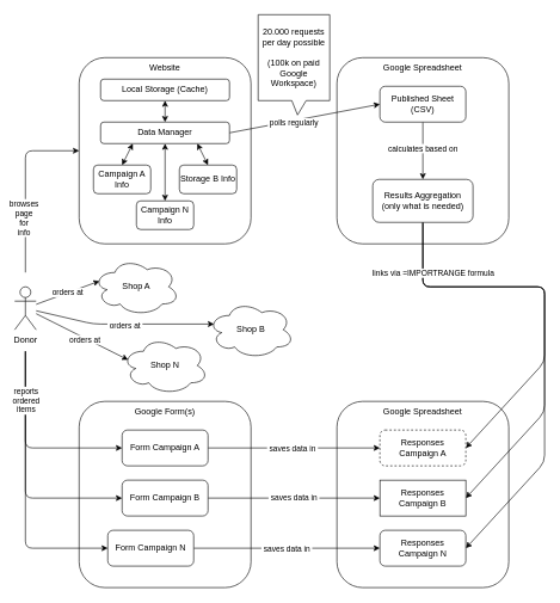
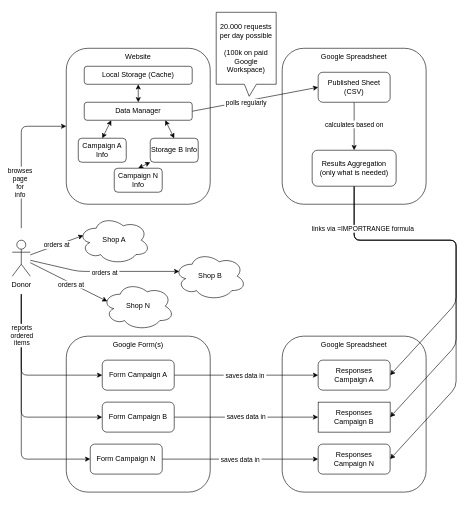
  <mxCell id="0" />
  <mxCell id="1" parent="0" />
  <mxCell id="2" value="Website" style="rounded=1;whiteSpace=wrap;html=1;verticalAlign=top;" vertex="1" parent="1"><mxGeometry x="110" y="80" width="240" height="260" as="geometry" /></mxCell>
  <mxCell id="3" value="Google Spreadsheet" style="rounded=1;whiteSpace=wrap;html=1;verticalAlign=top;" vertex="1" parent="1"><mxGeometry x="470" y="80" width="240" height="260" as="geometry" /></mxCell>
  <mxCell id="4" value="Google Spreadsheet" style="rounded=1;whiteSpace=wrap;html=1;verticalAlign=top;" vertex="1" parent="1"><mxGeometry x="470" y="560" width="240" height="260" as="geometry" /></mxCell>
  <mxCell id="5" value="Google Form(s)" style="rounded=1;whiteSpace=wrap;html=1;verticalAlign=top;" vertex="1" parent="1"><mxGeometry x="110" y="560" width="240" height="260" as="geometry" /></mxCell>
  <mxCell id="6" style="edgeStyle=none;html=1;entryX=0;entryY=0.5;entryDx=0;entryDy=0;exitX=1;exitY=0.5;exitDx=0;exitDy=0;" edge="1" parent="1" source="41" target="21"><mxGeometry relative="1" as="geometry"><mxPoint x="360" y="173" as="sourcePoint" /></mxGeometry></mxCell>
  <mxCell id="7" value="&amp;nbsp;polls regularly&amp;nbsp;" style="edgeLabel;html=1;align=center;verticalAlign=middle;resizable=0;points=[];" vertex="1" connectable="0" parent="6"><mxGeometry x="-0.169" y="-1" relative="1" as="geometry"><mxPoint x="2" y="1" as="offset" /></mxGeometry></mxCell>
  <mxCell id="8" style="edgeStyle=none;html=1;exitX=0.5;exitY=0;exitDx=0;exitDy=0;entryX=0.25;entryY=1;entryDx=0;entryDy=0;startArrow=classic;startFill=1;endArrow=classic;endFill=1;" edge="1" parent="1" source="9" target="41"><mxGeometry relative="1" as="geometry" /></mxCell>
  <mxCell id="9" value="Campaign A Info" style="rounded=1;whiteSpace=wrap;html=1;verticalAlign=middle;" vertex="1" parent="1"><mxGeometry x="130" y="230" width="80" height="40" as="geometry" /></mxCell>
  <mxCell id="10" style="edgeStyle=none;html=1;entryX=0;entryY=0.5;entryDx=0;entryDy=0;startArrow=none;startFill=0;endArrow=classic;endFill=1;" edge="1" parent="1" target="2"><mxGeometry relative="1" as="geometry"><mxPoint x="35" y="380" as="sourcePoint" /><Array as="points"><mxPoint x="35" y="210" /></Array></mxGeometry></mxCell>
  <mxCell id="11" value="browses&lt;br&gt;page&lt;br&gt;for&lt;br&gt;info" style="edgeLabel;html=1;align=center;verticalAlign=middle;resizable=0;points=[];" vertex="1" connectable="0" parent="10"><mxGeometry x="-0.372" y="3" relative="1" as="geometry"><mxPoint as="offset" /></mxGeometry></mxCell>
  <mxCell id="12" value="&amp;nbsp;orders at&amp;nbsp;" style="edgeStyle=none;html=1;entryX=0.07;entryY=0.4;entryDx=0;entryDy=0;entryPerimeter=0;startArrow=none;startFill=0;endArrow=classic;endFill=1;" edge="1" parent="1" source="18" target="46"><mxGeometry relative="1" as="geometry" /></mxCell>
  <mxCell id="13" style="edgeStyle=none;html=1;entryX=0.07;entryY=0.4;entryDx=0;entryDy=0;entryPerimeter=0;startArrow=none;startFill=0;endArrow=classic;endFill=1;" edge="1" parent="1" source="18" target="47"><mxGeometry relative="1" as="geometry"><Array as="points"><mxPoint x="130" y="452" /></Array></mxGeometry></mxCell>
  <mxCell id="14" value="&amp;nbsp;orders at&amp;nbsp;" style="edgeLabel;html=1;align=center;verticalAlign=middle;resizable=0;points=[];" vertex="1" connectable="0" parent="13"><mxGeometry x="0.006" y="-1" relative="1" as="geometry"><mxPoint as="offset" /></mxGeometry></mxCell>
  <mxCell id="15" style="edgeStyle=none;html=1;entryX=0.07;entryY=0.4;entryDx=0;entryDy=0;entryPerimeter=0;startArrow=none;startFill=0;endArrow=classic;endFill=1;" edge="1" parent="1" source="18" target="48"><mxGeometry relative="1" as="geometry" /></mxCell>
  <mxCell id="16" value="&amp;nbsp;orders at&amp;nbsp;" style="edgeLabel;html=1;align=center;verticalAlign=middle;resizable=0;points=[];" vertex="1" connectable="0" parent="15"><mxGeometry x="0.055" y="-2" relative="1" as="geometry"><mxPoint as="offset" /></mxGeometry></mxCell>
  <mxCell id="17" style="edgeStyle=none;html=1;entryX=0;entryY=0.5;entryDx=0;entryDy=0;startArrow=none;startFill=0;endArrow=classic;endFill=1;" edge="1" parent="1" target="29"><mxGeometry relative="1" as="geometry"><mxPoint x="35" y="490" as="sourcePoint" /><Array as="points"><mxPoint x="35" y="625" /></Array></mxGeometry></mxCell>
  <mxCell id="18" value="Donor" style="shape=umlActor;verticalLabelPosition=bottom;verticalAlign=top;html=1;outlineConnect=0;" vertex="1" parent="1"><mxGeometry x="20" y="400" width="30" height="60" as="geometry" /></mxCell>
  <mxCell id="19" style="edgeStyle=none;html=1;entryX=0.5;entryY=0;entryDx=0;entryDy=0;" edge="1" parent="1" source="21" target="26"><mxGeometry relative="1" as="geometry" /></mxCell>
  <mxCell id="20" value="calculates based on" style="edgeLabel;html=1;align=center;verticalAlign=middle;resizable=0;points=[];" vertex="1" connectable="0" parent="19"><mxGeometry x="-0.097" y="-1" relative="1" as="geometry"><mxPoint as="offset" /></mxGeometry></mxCell>
  <mxCell id="21" value="Published Sheet&lt;br&gt;(CSV)" style="rounded=1;whiteSpace=wrap;html=1;verticalAlign=middle;" vertex="1" parent="1"><mxGeometry x="530" y="120" width="120" height="50" as="geometry" /></mxCell>
  <mxCell id="22" style="edgeStyle=none;html=1;exitX=0.5;exitY=1;exitDx=0;exitDy=0;entryX=1;entryY=0.5;entryDx=0;entryDy=0;startArrow=none;startFill=0;endArrow=classic;endFill=1;" edge="1" parent="1" source="26" target="42"><mxGeometry relative="1" as="geometry"><Array as="points"><mxPoint x="590" y="400" /><mxPoint x="760" y="400" /><mxPoint x="760" y="505" /></Array></mxGeometry></mxCell>
  <mxCell id="23" style="edgeStyle=none;html=1;exitX=0.5;exitY=1;exitDx=0;exitDy=0;entryX=1;entryY=0.5;entryDx=0;entryDy=0;startArrow=none;startFill=0;endArrow=classic;endFill=1;" edge="1" parent="1" source="26" target="43"><mxGeometry relative="1" as="geometry"><Array as="points"><mxPoint x="590" y="400" /><mxPoint x="760" y="400" /><mxPoint x="760" y="575" /></Array></mxGeometry></mxCell>
  <mxCell id="24" style="edgeStyle=none;html=1;entryX=1;entryY=0.5;entryDx=0;entryDy=0;startArrow=none;startFill=0;endArrow=classic;endFill=1;" edge="1" parent="1" source="26" target="44"><mxGeometry relative="1" as="geometry"><Array as="points"><mxPoint x="590" y="400" /><mxPoint x="760" y="400" /><mxPoint x="760" y="645" /></Array></mxGeometry></mxCell>
  <mxCell id="25" value="&amp;nbsp;links via =IMPORTRANGE formula" style="edgeLabel;html=1;align=center;verticalAlign=middle;resizable=0;points=[];" vertex="1" connectable="0" parent="24"><mxGeometry x="-0.555" y="-1" relative="1" as="geometry"><mxPoint x="-47" y="-21" as="offset" /></mxGeometry></mxCell>
  <mxCell id="26" value="Results Aggregation&lt;br&gt;(only what is needed)" style="rounded=1;whiteSpace=wrap;html=1;verticalAlign=middle;" vertex="1" parent="1"><mxGeometry x="520" y="250" width="140" height="60" as="geometry" /></mxCell>
  <mxCell id="27" style="edgeStyle=none;html=1;exitX=1;exitY=0.5;exitDx=0;exitDy=0;entryX=0;entryY=0.5;entryDx=0;entryDy=0;startArrow=none;startFill=0;endArrow=classic;endFill=1;" edge="1" parent="1" source="29" target="42"><mxGeometry relative="1" as="geometry" /></mxCell>
  <mxCell id="28" value="&amp;nbsp;saves data in&amp;nbsp;" style="edgeLabel;html=1;align=center;verticalAlign=middle;resizable=0;points=[];" vertex="1" connectable="0" parent="27"><mxGeometry x="-0.027" y="-1" relative="1" as="geometry"><mxPoint as="offset" /></mxGeometry></mxCell>
  <mxCell id="29" value="Form Campaign A" style="rounded=1;whiteSpace=wrap;html=1;verticalAlign=middle;" vertex="1" parent="1"><mxGeometry x="170" y="600" width="120" height="50" as="geometry" /></mxCell>
  <mxCell id="30" value="&amp;nbsp;saves data in&amp;nbsp;" style="edgeStyle=none;html=1;entryX=0;entryY=0.5;entryDx=0;entryDy=0;startArrow=none;startFill=0;endArrow=classic;endFill=1;" edge="1" parent="1" source="31" target="43"><mxGeometry relative="1" as="geometry" /></mxCell>
  <mxCell id="31" value="Form Campaign B" style="rounded=1;whiteSpace=wrap;html=1;verticalAlign=middle;" vertex="1" parent="1"><mxGeometry x="170" y="670" width="120" height="50" as="geometry" /></mxCell>
  <mxCell id="32" style="edgeStyle=none;html=1;startArrow=none;startFill=0;endArrow=classic;endFill=1;entryX=0;entryY=0.5;entryDx=0;entryDy=0;" edge="1" parent="1" source="34" target="44"><mxGeometry relative="1" as="geometry" /></mxCell>
  <mxCell id="33" value="&amp;nbsp;saves data in&amp;nbsp;" style="edgeLabel;html=1;align=center;verticalAlign=middle;resizable=0;points=[];" vertex="1" connectable="0" parent="32"><mxGeometry x="-0.01" relative="1" as="geometry"><mxPoint as="offset" /></mxGeometry></mxCell>
  <mxCell id="34" value="Form Campaign N" style="rounded=1;whiteSpace=wrap;html=1;verticalAlign=middle;" vertex="1" parent="1"><mxGeometry x="150" y="740" width="120" height="50" as="geometry" /></mxCell>
  <mxCell id="35" value="Local Storage (Cache)" style="rounded=1;whiteSpace=wrap;html=1;verticalAlign=middle;" vertex="1" parent="1"><mxGeometry x="140" y="110" width="180" height="30" as="geometry" /></mxCell>
  <mxCell id="36" style="edgeStyle=none;html=1;exitX=0.5;exitY=0;exitDx=0;exitDy=0;entryX=0.75;entryY=1;entryDx=0;entryDy=0;startArrow=classic;startFill=1;endArrow=classic;endFill=1;" edge="1" parent="1" source="37" target="41"><mxGeometry relative="1" as="geometry" /></mxCell>
  <mxCell id="37" value="Storage B Info" style="rounded=1;whiteSpace=wrap;html=1;verticalAlign=middle;" vertex="1" parent="1"><mxGeometry x="250" y="230" width="80" height="40" as="geometry" /></mxCell>
- <mxCell id="38" style="edgeStyle=none;html=1;exitX=0.5;exitY=0;exitDx=0;exitDy=0;entryX=0.5;entryY=1;entryDx=0;entryDy=0;startArrow=classic;startFill=1;endArrow=classic;endFill=1;" edge="1" parent="1" source="39" target="41"><mxGeometry relative="1" as="geometry" /></mxCell>
+ <mxCell id="38" style="edgeStyle=none;html=1;exitX=0.5;exitY=0;exitDx=0;exitDy=0;startArrow=classic;startFill=1;endArrow=classic;endFill=1;" edge="1" parent="1" source="39" target="37"><mxGeometry relative="1" as="geometry" /></mxCell>
  <mxCell id="39" value="Campaign N Info" style="rounded=1;whiteSpace=wrap;html=1;verticalAlign=middle;" vertex="1" parent="1"><mxGeometry x="190" y="280" width="80" height="40" as="geometry" /></mxCell>
  <mxCell id="40" style="edgeStyle=none;html=1;entryX=0.5;entryY=1;entryDx=0;entryDy=0;startArrow=classic;startFill=1;endArrow=classic;endFill=1;" edge="1" parent="1" source="41" target="35"><mxGeometry relative="1" as="geometry" /></mxCell>
  <mxCell id="41" value="Data Manager" style="rounded=1;whiteSpace=wrap;html=1;verticalAlign=middle;" vertex="1" parent="1"><mxGeometry x="140" y="170" width="180" height="30" as="geometry" /></mxCell>
- <mxCell id="42" value="Responses&lt;br&gt;Campaign A" style="rounded=1;whiteSpace=wrap;html=1;verticalAlign=middle;dashed=1;" vertex="1" parent="1"><mxGeometry x="530" y="600" width="120" height="50" as="geometry" /></mxCell>
+ <mxCell id="42" value="Responses&lt;br&gt;Campaign A" style="rounded=1;whiteSpace=wrap;html=1;verticalAlign=middle;" vertex="1" parent="1"><mxGeometry x="530" y="600" width="120" height="50" as="geometry" /></mxCell>
  <mxCell id="43" value="Responses&lt;br&gt;Campaign B" style="whiteSpace=wrap;html=1;verticalAlign=middle;rounded=0;" vertex="1" parent="1"><mxGeometry x="530" y="670" width="120" height="50" as="geometry" /></mxCell>
  <mxCell id="44" value="Responses&lt;br&gt;Campaign N" style="rounded=1;whiteSpace=wrap;html=1;verticalAlign=middle;" vertex="1" parent="1"><mxGeometry x="530" y="740" width="120" height="50" as="geometry" /></mxCell>
  <mxCell id="45" value="20.000 requests per day possible&lt;br&gt;&lt;br&gt;(100k on paid Google Workspace)" style="shape=callout;whiteSpace=wrap;html=1;perimeter=calloutPerimeter;size=20;position=0.47;position2=0.55;base=20;" vertex="1" parent="1"><mxGeometry x="360" y="20" width="100" height="140" as="geometry" /></mxCell>
  <mxCell id="46" value="Shop A" style="ellipse;shape=cloud;whiteSpace=wrap;html=1;" vertex="1" parent="1"><mxGeometry x="130" y="360" width="120" height="80" as="geometry" /></mxCell>
  <mxCell id="47" value="Shop B" style="ellipse;shape=cloud;whiteSpace=wrap;html=1;" vertex="1" parent="1"><mxGeometry x="290" y="420" width="120" height="80" as="geometry" /></mxCell>
  <mxCell id="48" value="Shop N" style="ellipse;shape=cloud;whiteSpace=wrap;html=1;" vertex="1" parent="1"><mxGeometry x="170" y="470" width="120" height="80" as="geometry" /></mxCell>
  <mxCell id="49" style="edgeStyle=none;html=1;entryX=0;entryY=0.5;entryDx=0;entryDy=0;startArrow=none;startFill=0;endArrow=classic;endFill=1;" edge="1" parent="1" target="31"><mxGeometry relative="1" as="geometry"><mxPoint x="35" y="490" as="sourcePoint" /><mxPoint x="170" y="625" as="targetPoint" /><Array as="points"><mxPoint x="35" y="695" /></Array></mxGeometry></mxCell>
  <mxCell id="50" style="edgeStyle=none;html=1;entryX=0;entryY=0.5;entryDx=0;entryDy=0;startArrow=none;startFill=0;endArrow=classic;endFill=1;" edge="1" parent="1" target="34"><mxGeometry relative="1" as="geometry"><mxPoint x="35" y="490" as="sourcePoint" /><mxPoint x="170" y="695" as="targetPoint" /><Array as="points"><mxPoint x="35" y="765" /></Array></mxGeometry></mxCell>
  <mxCell id="51" value="reports&lt;br&gt;ordered&lt;br&gt;items" style="edgeLabel;html=1;align=center;verticalAlign=middle;resizable=0;points=[];" vertex="1" connectable="0" parent="50"><mxGeometry x="-0.652" relative="1" as="geometry"><mxPoint as="offset" /></mxGeometry></mxCell>
